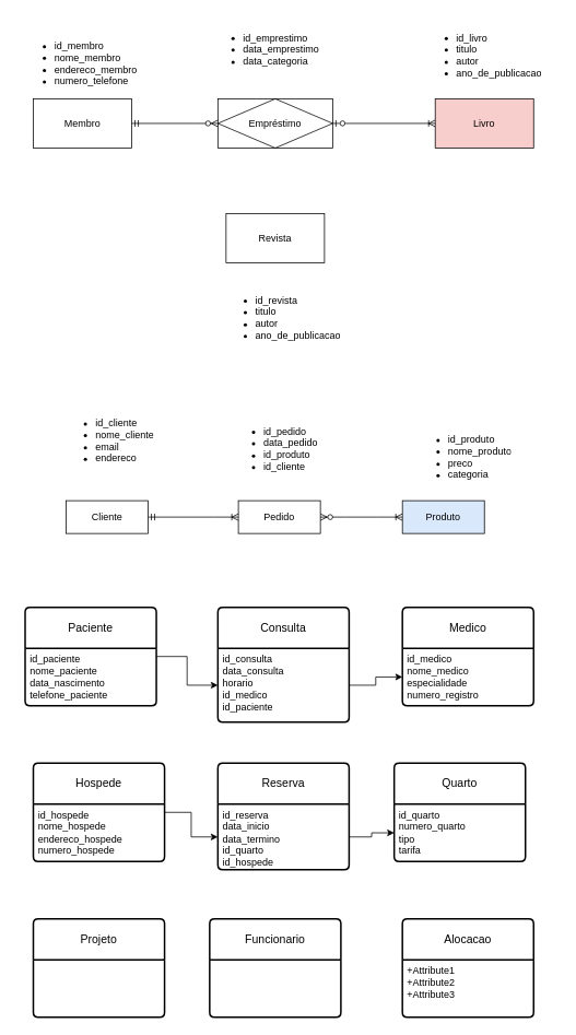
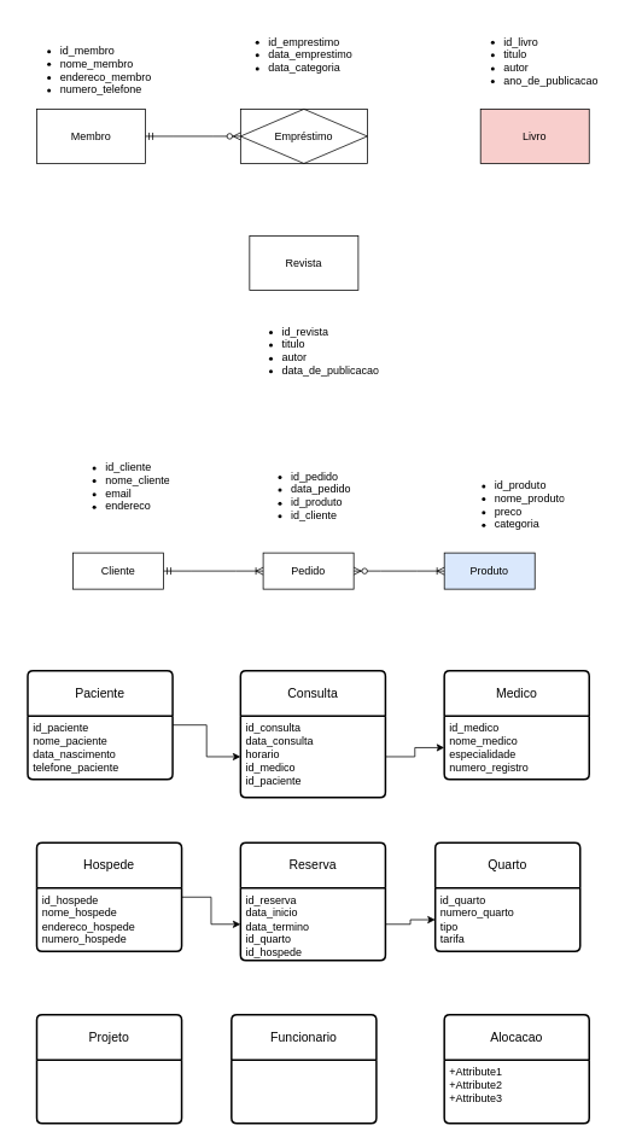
  <mxCell id="0" />
  <mxCell id="1" parent="0" />
  <mxCell id="2" value="Membro" style="rounded=0;whiteSpace=wrap;html=1;" vertex="1" parent="1"><mxGeometry x="40" y="120" width="120" height="60" as="geometry" /></mxCell>
- <mxCell id="3" value="" style="edgeStyle=orthogonalEdgeStyle;rounded=0;orthogonalLoop=1;jettySize=auto;html=1;endArrow=ERoneToMany;endFill=0;startArrow=ERzeroToOne;startFill=0;" edge="1" parent="1" source="4" target="5"><mxGeometry relative="1" as="geometry" /></mxCell>
  <mxCell id="4" value="Empréstimo" style="shape=associativeEntity;whiteSpace=wrap;html=1;align=center;" vertex="1" parent="1"><mxGeometry x="265" y="120" width="140" height="60" as="geometry" /></mxCell>
  <mxCell id="5" value="Livro" style="whiteSpace=wrap;html=1;fillColor=#f8cecc;" vertex="1" parent="1"><mxGeometry x="530" y="120" width="120" height="60" as="geometry" /></mxCell>
  <mxCell id="6" value="Revista" style="whiteSpace=wrap;html=1;" vertex="1" parent="1"><mxGeometry x="275" y="260" width="120" height="60" as="geometry" /></mxCell>
  <mxCell id="7" value="" style="edgeStyle=entityRelationEdgeStyle;fontSize=12;html=1;endArrow=ERzeroToMany;startArrow=ERmandOne;rounded=0;entryX=0;entryY=0.5;entryDx=0;entryDy=0;startFill=0;" edge="1" parent="1" source="2" target="4"><mxGeometry width="100" height="100" relative="1" as="geometry"><mxPoint x="160" y="290" as="sourcePoint" /><mxPoint x="260" y="190" as="targetPoint" /></mxGeometry></mxCell>
  <mxCell id="8" value="&lt;ul&gt;&lt;li&gt;id_emprestimo&lt;/li&gt;&lt;li&gt;data_emprestimo&lt;/li&gt;&lt;li&gt;data_categoria&lt;/li&gt;&lt;/ul&gt;" style="text;strokeColor=none;fillColor=none;spacingLeft=4;spacingRight=4;overflow=hidden;rotatable=0;points=[[0,0.5],[1,0.5]];portConstraint=eastwest;fontSize=12;whiteSpace=wrap;html=1;" vertex="1" parent="1"><mxGeometry x="250" y="20" width="145" height="90" as="geometry" /></mxCell>
  <mxCell id="9" value="&lt;ul&gt;&lt;li&gt;id_membro&lt;/li&gt;&lt;li&gt;nome_membro&lt;/li&gt;&lt;li&gt;endereco_membro&lt;/li&gt;&lt;li&gt;numero_telefone&lt;/li&gt;&lt;/ul&gt;" style="text;strokeColor=none;fillColor=none;spacingLeft=4;spacingRight=4;overflow=hidden;rotatable=0;points=[[0,0.5],[1,0.5]];portConstraint=eastwest;fontSize=12;whiteSpace=wrap;html=1;" vertex="1" parent="1"><mxGeometry x="20" y="30" width="170" height="90" as="geometry" /></mxCell>
  <mxCell id="10" value="&lt;ul&gt;&lt;li&gt;id_livro&lt;/li&gt;&lt;li&gt;titulo&lt;/li&gt;&lt;li&gt;autor&lt;/li&gt;&lt;li&gt;ano_de_publicacao&lt;/li&gt;&lt;/ul&gt;" style="text;strokeColor=none;fillColor=none;spacingLeft=4;spacingRight=4;overflow=hidden;rotatable=0;points=[[0,0.5],[1,0.5]];portConstraint=eastwest;fontSize=12;whiteSpace=wrap;html=1;" vertex="1" parent="1"><mxGeometry x="510" y="20" width="170" height="90" as="geometry" /></mxCell>
- <mxCell id="11" value="&lt;ul&gt;&lt;li&gt;id_revista&lt;/li&gt;&lt;li&gt;titulo&lt;/li&gt;&lt;li&gt;autor&lt;/li&gt;&lt;li&gt;ano_de_publicacao&lt;/li&gt;&lt;/ul&gt;" style="text;strokeColor=none;fillColor=none;spacingLeft=4;spacingRight=4;overflow=hidden;rotatable=0;points=[[0,0.5],[1,0.5]];portConstraint=eastwest;fontSize=12;whiteSpace=wrap;html=1;" vertex="1" parent="1"><mxGeometry x="265" y="340" width="170" height="90" as="geometry" /></mxCell>
+ <mxCell id="11" value="&lt;ul&gt;&lt;li&gt;id_revista&lt;/li&gt;&lt;li&gt;titulo&lt;/li&gt;&lt;li&gt;autor&lt;/li&gt;&lt;li&gt;data_de_publicacao&lt;/li&gt;&lt;/ul&gt;" style="text;strokeColor=none;fillColor=none;spacingLeft=4;spacingRight=4;overflow=hidden;rotatable=0;points=[[0,0.5],[1,0.5]];portConstraint=eastwest;fontSize=12;whiteSpace=wrap;html=1;" vertex="1" parent="1"><mxGeometry x="265" y="340" width="170" height="90" as="geometry" /></mxCell>
  <mxCell id="12" value="Cliente" style="whiteSpace=wrap;html=1;align=center;" vertex="1" parent="1"><mxGeometry x="80" y="610" width="100" height="40" as="geometry" /></mxCell>
  <mxCell id="13" value="Produto" style="whiteSpace=wrap;html=1;align=center;fillColor=#dae8fc;" vertex="1" parent="1"><mxGeometry x="490" y="610" width="100" height="40" as="geometry" /></mxCell>
  <mxCell id="14" value="Pedido" style="whiteSpace=wrap;html=1;align=center;" vertex="1" parent="1"><mxGeometry x="290" y="610" width="100" height="40" as="geometry" /></mxCell>
  <mxCell id="15" value="&lt;ul&gt;&lt;li&gt;id_produto&lt;/li&gt;&lt;li&gt;nome_produto&lt;/li&gt;&lt;li&gt;preco&lt;/li&gt;&lt;li&gt;categoria&lt;/li&gt;&lt;/ul&gt;" style="text;strokeColor=none;fillColor=none;spacingLeft=4;spacingRight=4;overflow=hidden;rotatable=0;points=[[0,0.5],[1,0.5]];portConstraint=eastwest;fontSize=12;whiteSpace=wrap;html=1;" vertex="1" parent="1"><mxGeometry x="500" y="510" width="160" height="80" as="geometry" /></mxCell>
  <mxCell id="16" value="&lt;ul&gt;&lt;li&gt;id_pedido&lt;/li&gt;&lt;li&gt;data_pedido&lt;/li&gt;&lt;li&gt;id_produto&lt;/li&gt;&lt;li&gt;id_cliente&lt;/li&gt;&lt;/ul&gt;" style="text;strokeColor=none;fillColor=none;spacingLeft=4;spacingRight=4;overflow=hidden;rotatable=0;points=[[0,0.5],[1,0.5]];portConstraint=eastwest;fontSize=12;whiteSpace=wrap;html=1;" vertex="1" parent="1"><mxGeometry x="275" y="500" width="160" height="80" as="geometry" /></mxCell>
  <mxCell id="17" value="&lt;ul&gt;&lt;li&gt;id_cliente&lt;/li&gt;&lt;li&gt;nome_cliente&lt;/li&gt;&lt;li&gt;email&lt;/li&gt;&lt;li&gt;endereco&lt;/li&gt;&lt;/ul&gt;" style="text;strokeColor=none;fillColor=none;spacingLeft=4;spacingRight=4;overflow=hidden;rotatable=0;points=[[0,0.5],[1,0.5]];portConstraint=eastwest;fontSize=12;whiteSpace=wrap;html=1;" vertex="1" parent="1"><mxGeometry x="70" y="490" width="160" height="80" as="geometry" /></mxCell>
  <mxCell id="18" value="" style="edgeStyle=entityRelationEdgeStyle;fontSize=12;html=1;endArrow=ERoneToMany;startArrow=ERmandOne;rounded=0;exitX=1;exitY=0.5;exitDx=0;exitDy=0;entryX=0;entryY=0.5;entryDx=0;entryDy=0;" edge="1" parent="1" source="12" target="14"><mxGeometry width="100" height="100" relative="1" as="geometry"><mxPoint x="210" y="710" as="sourcePoint" /><mxPoint x="310" y="610" as="targetPoint" /></mxGeometry></mxCell>
  <mxCell id="19" value="" style="edgeStyle=entityRelationEdgeStyle;fontSize=12;html=1;endArrow=ERoneToMany;startArrow=ERzeroToMany;rounded=0;exitX=1;exitY=0.5;exitDx=0;exitDy=0;entryX=0;entryY=0.5;entryDx=0;entryDy=0;" edge="1" parent="1" source="14" target="13"><mxGeometry width="100" height="100" relative="1" as="geometry"><mxPoint x="390" y="780" as="sourcePoint" /><mxPoint x="490" y="680" as="targetPoint" /></mxGeometry></mxCell>
  <mxCell id="20" value="Medico" style="swimlane;childLayout=stackLayout;horizontal=1;startSize=50;horizontalStack=0;rounded=1;fontSize=14;fontStyle=0;strokeWidth=2;resizeParent=0;resizeLast=1;shadow=0;dashed=0;align=center;arcSize=4;whiteSpace=wrap;html=1;" vertex="1" parent="1"><mxGeometry x="490" y="740" width="160" height="120" as="geometry" /></mxCell>
  <mxCell id="21" value="id_medico&lt;div&gt;nome_medico&lt;/div&gt;&lt;div&gt;especialidade&lt;/div&gt;&lt;div&gt;numero_registro&lt;/div&gt;&lt;div&gt;&lt;br&gt;&lt;/div&gt;" style="align=left;strokeColor=none;fillColor=none;spacingLeft=4;fontSize=12;verticalAlign=top;resizable=0;rotatable=0;part=1;html=1;" vertex="1" parent="20"><mxGeometry y="50" width="160" height="70" as="geometry" /></mxCell>
  <mxCell id="22" value="" style="edgeStyle=orthogonalEdgeStyle;rounded=0;orthogonalLoop=1;jettySize=auto;html=1;" edge="1" parent="1" source="23" target="26"><mxGeometry relative="1" as="geometry" /></mxCell>
  <mxCell id="23" value="Paciente" style="swimlane;childLayout=stackLayout;horizontal=1;startSize=50;horizontalStack=0;rounded=1;fontSize=14;fontStyle=0;strokeWidth=2;resizeParent=0;resizeLast=1;shadow=0;dashed=0;align=center;arcSize=4;whiteSpace=wrap;html=1;" vertex="1" parent="1"><mxGeometry x="30" y="740" width="160" height="120" as="geometry" /></mxCell>
  <mxCell id="24" value="id_paciente&lt;div&gt;nome_paciente&lt;/div&gt;&lt;div&gt;data_nascimento&lt;/div&gt;&lt;div&gt;telefone_paciente&lt;br&gt;&lt;/div&gt;" style="align=left;strokeColor=none;fillColor=none;spacingLeft=4;fontSize=12;verticalAlign=top;resizable=0;rotatable=0;part=1;html=1;" vertex="1" parent="23"><mxGeometry y="50" width="160" height="70" as="geometry" /></mxCell>
  <mxCell id="25" value="Consulta" style="swimlane;childLayout=stackLayout;horizontal=1;startSize=50;horizontalStack=0;rounded=1;fontSize=14;fontStyle=0;strokeWidth=2;resizeParent=0;resizeLast=1;shadow=0;dashed=0;align=center;arcSize=4;whiteSpace=wrap;html=1;" vertex="1" parent="1"><mxGeometry x="265" y="740" width="160" height="140" as="geometry" /></mxCell>
  <mxCell id="26" value="id_consulta&lt;div&gt;data_consulta&lt;/div&gt;&lt;div&gt;horario&lt;/div&gt;&lt;div&gt;id_medico&lt;/div&gt;&lt;div&gt;id_paciente&lt;/div&gt;" style="align=left;strokeColor=none;fillColor=none;spacingLeft=4;fontSize=12;verticalAlign=top;resizable=0;rotatable=0;part=1;html=1;" vertex="1" parent="25"><mxGeometry y="50" width="160" height="90" as="geometry" /></mxCell>
  <mxCell id="27" value="Quarto" style="swimlane;childLayout=stackLayout;horizontal=1;startSize=50;horizontalStack=0;rounded=1;fontSize=14;fontStyle=0;strokeWidth=2;resizeParent=0;resizeLast=1;shadow=0;dashed=0;align=center;arcSize=4;whiteSpace=wrap;html=1;" vertex="1" parent="1"><mxGeometry x="480" y="930" width="160" height="120" as="geometry" /></mxCell>
  <mxCell id="28" value="id_quarto&lt;div&gt;numero_quarto&lt;/div&gt;&lt;div&gt;tipo&lt;/div&gt;&lt;div&gt;tarifa&lt;/div&gt;" style="align=left;strokeColor=none;fillColor=none;spacingLeft=4;fontSize=12;verticalAlign=top;resizable=0;rotatable=0;part=1;html=1;" vertex="1" parent="27"><mxGeometry y="50" width="160" height="70" as="geometry" /></mxCell>
  <mxCell id="29" value="" style="edgeStyle=orthogonalEdgeStyle;rounded=0;orthogonalLoop=1;jettySize=auto;html=1;" edge="1" parent="1" source="30" target="33"><mxGeometry relative="1" as="geometry" /></mxCell>
  <mxCell id="30" value="Hospede" style="swimlane;childLayout=stackLayout;horizontal=1;startSize=50;horizontalStack=0;rounded=1;fontSize=14;fontStyle=0;strokeWidth=2;resizeParent=0;resizeLast=1;shadow=0;dashed=0;align=center;arcSize=4;whiteSpace=wrap;html=1;" vertex="1" parent="1"><mxGeometry x="40" y="930" width="160" height="120" as="geometry" /></mxCell>
  <mxCell id="31" value="id_hospede&lt;div&gt;nome_hospede&lt;/div&gt;&lt;div&gt;endereco_hospede&lt;/div&gt;&lt;div&gt;numero_hospede&lt;/div&gt;" style="align=left;strokeColor=none;fillColor=none;spacingLeft=4;fontSize=12;verticalAlign=top;resizable=0;rotatable=0;part=1;html=1;" vertex="1" parent="30"><mxGeometry y="50" width="160" height="70" as="geometry" /></mxCell>
  <mxCell id="32" value="Reserva" style="swimlane;childLayout=stackLayout;horizontal=1;startSize=50;horizontalStack=0;rounded=1;fontSize=14;fontStyle=0;strokeWidth=2;resizeParent=0;resizeLast=1;shadow=0;dashed=0;align=center;arcSize=4;whiteSpace=wrap;html=1;" vertex="1" parent="1"><mxGeometry x="265" y="930" width="160" height="130" as="geometry" /></mxCell>
  <mxCell id="33" value="id_reserva&lt;div&gt;data_inicio&lt;/div&gt;&lt;div&gt;data_termino&lt;/div&gt;&lt;div&gt;id_quarto&lt;/div&gt;&lt;div&gt;id_hospede&lt;/div&gt;" style="align=left;strokeColor=none;fillColor=none;spacingLeft=4;fontSize=12;verticalAlign=top;resizable=0;rotatable=0;part=1;html=1;" vertex="1" parent="32"><mxGeometry y="50" width="160" height="80" as="geometry" /></mxCell>
  <mxCell id="34" value="" style="edgeStyle=orthogonalEdgeStyle;rounded=0;orthogonalLoop=1;jettySize=auto;html=1;" edge="1" parent="1" source="26" target="21"><mxGeometry relative="1" as="geometry" /></mxCell>
  <mxCell id="35" value="" style="edgeStyle=orthogonalEdgeStyle;rounded=0;orthogonalLoop=1;jettySize=auto;html=1;" edge="1" parent="1" source="33" target="28"><mxGeometry relative="1" as="geometry" /></mxCell>
  <mxCell id="36" value="Projeto" style="swimlane;childLayout=stackLayout;horizontal=1;startSize=50;horizontalStack=0;rounded=1;fontSize=14;fontStyle=0;strokeWidth=2;resizeParent=0;resizeLast=1;shadow=0;dashed=0;align=center;arcSize=4;whiteSpace=wrap;html=1;" vertex="1" parent="1"><mxGeometry x="40" y="1120" width="160" height="120" as="geometry" /></mxCell>
  <mxCell id="37" value="Funcionario" style="swimlane;childLayout=stackLayout;horizontal=1;startSize=50;horizontalStack=0;rounded=1;fontSize=14;fontStyle=0;strokeWidth=2;resizeParent=0;resizeLast=1;shadow=0;dashed=0;align=center;arcSize=4;whiteSpace=wrap;html=1;" vertex="1" parent="1"><mxGeometry x="255" y="1120" width="160" height="120" as="geometry" /></mxCell>
  <mxCell id="38" value="Alocacao" style="swimlane;childLayout=stackLayout;horizontal=1;startSize=50;horizontalStack=0;rounded=1;fontSize=14;fontStyle=0;strokeWidth=2;resizeParent=0;resizeLast=1;shadow=0;dashed=0;align=center;arcSize=4;whiteSpace=wrap;html=1;" vertex="1" parent="1"><mxGeometry x="490" y="1120" width="160" height="120" as="geometry" /></mxCell>
  <mxCell id="39" value="+Attribute1&#10;+Attribute2&#10;+Attribute3" style="align=left;strokeColor=none;fillColor=none;spacingLeft=4;fontSize=12;verticalAlign=top;resizable=0;rotatable=0;part=1;html=1;" vertex="1" parent="38"><mxGeometry y="50" width="160" height="70" as="geometry" /></mxCell>
